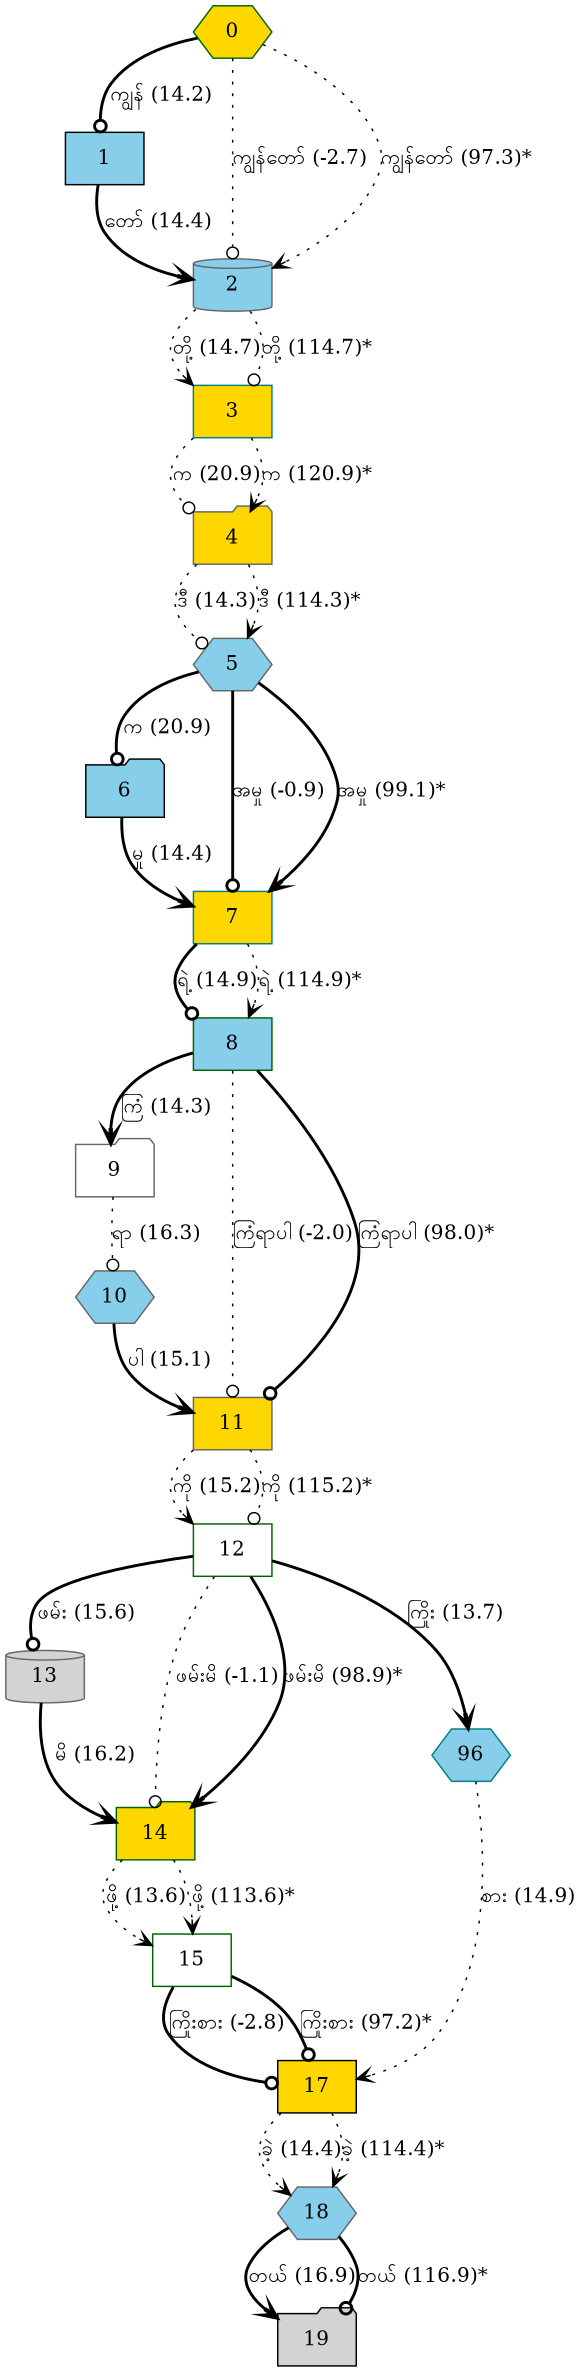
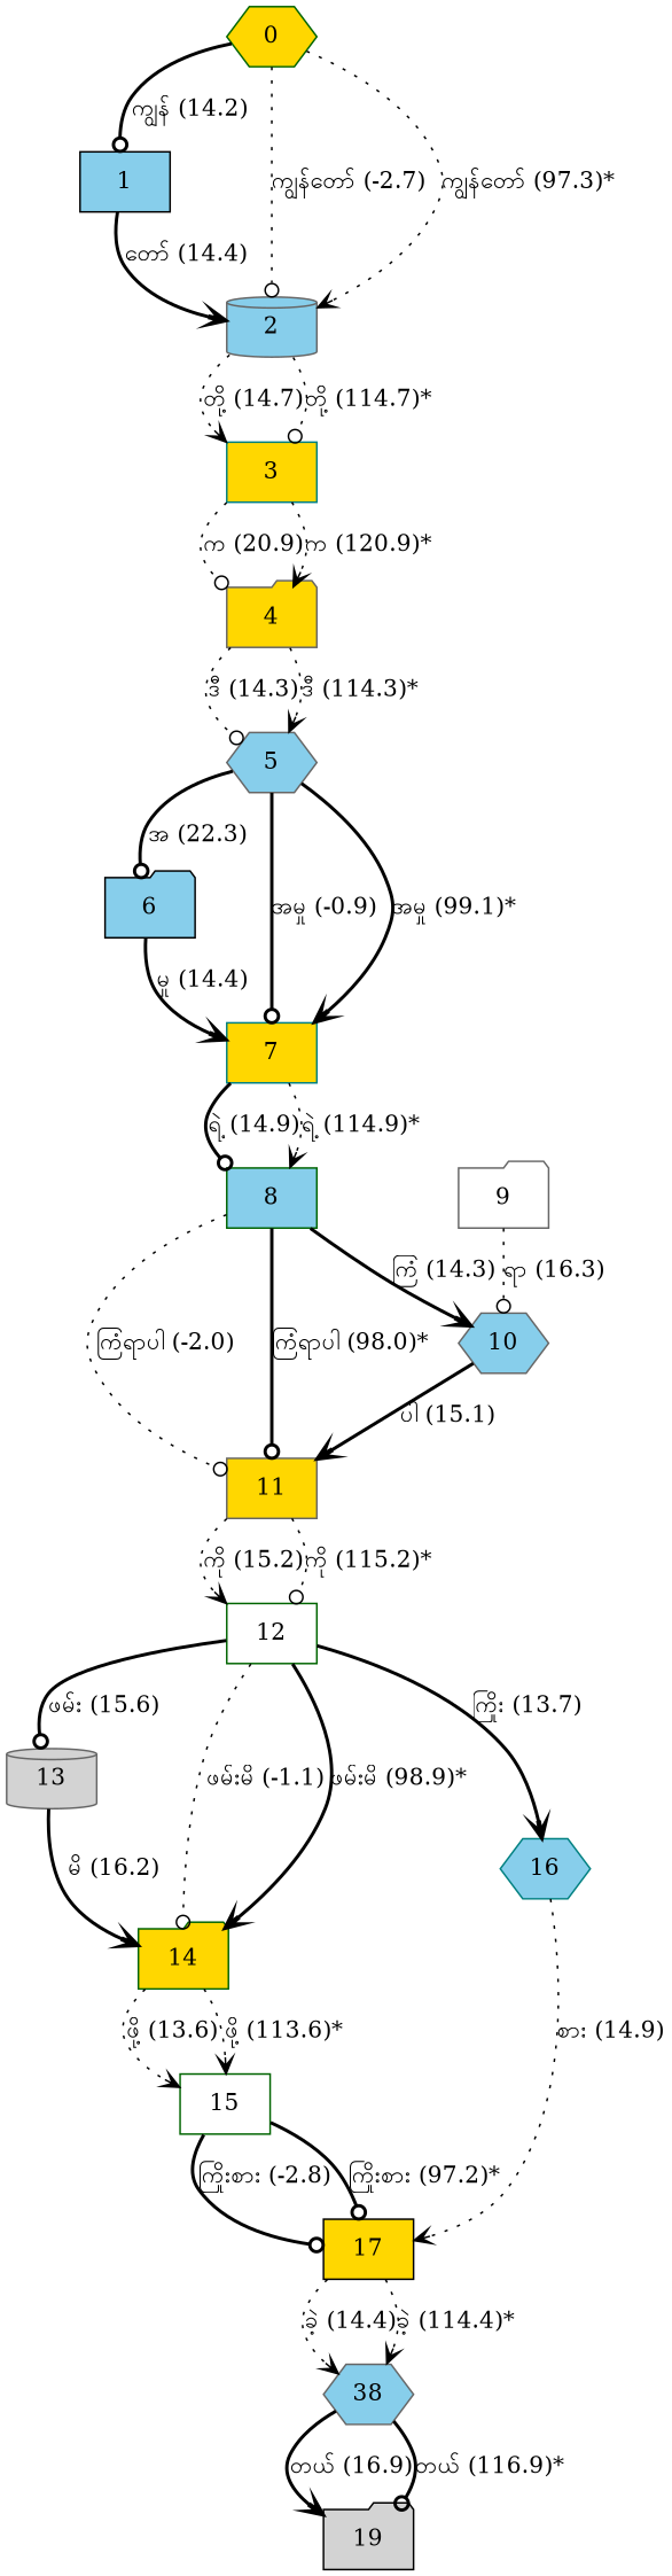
  digraph {
    rankdir=TB
    node [color=gray40 fillcolor=skyblue shape=box style=filled]
    edge [arrowhead=vee style=dotted]
    0 [color=darkgreen fillcolor=gold shape=hexagon]
    1 [color=black]
    2 [shape=cylinder]
    3 [color=teal fillcolor=gold]
    4 [fillcolor=gold shape=folder]
    5 [shape=hexagon]
    6 [color=black shape=folder]
    7 [color=teal fillcolor=gold]
    8 [color=darkgreen]
    9 [fillcolor=white shape=folder]
    11 [fillcolor=gold]
    10 [shape=hexagon]
    12 [color=darkgreen fillcolor=white]
    13 [fillcolor=lightgrey shape=cylinder]
    14 [color=darkgreen fillcolor=gold shape=folder]
-   16 [color=teal shape=hexagon label=96]
+   16 [color=teal shape=hexagon]
    15 [color=darkgreen fillcolor=white]
    17 [color=black fillcolor=gold]
-   18 [shape=hexagon]
+   18 [shape=hexagon label=38]
    19 [color=black fillcolor=lightgrey shape=folder]
    0 -> 1 [arrowhead=odot label="ကျွန် (14.2)" style=bold]
    0 -> 2 [arrowhead=odot label="ကျွန်တော် (-2.7)"]
    0 -> 2 [label="ကျွန်တော် (97.3)*"]
    1 -> 2 [label="တော် (14.4)" style=bold]
    2 -> 3 [label="တို့ (14.7)"]
    2 -> 3 [arrowhead=odot label="တို့ (114.7)*"]
    3 -> 4 [arrowhead=odot label="က (20.9)"]
    3 -> 4 [label="က (120.9)*"]
    4 -> 5 [arrowhead=odot label="ဒီ (14.3)"]
    4 -> 5 [label="ဒီ (114.3)*"]
-   5 -> 6 [arrowhead=odot label="က (20.9)" style=bold]
+   5 -> 6 [arrowhead=odot label="အ (22.3)" style=bold]
    5 -> 7 [arrowhead=odot label="အမှု (-0.9)" style=bold]
    5 -> 7 [label="အမှု (99.1)*" style=bold]
    6 -> 7 [label="မှု (14.4)" style=bold]
    7 -> 8 [arrowhead=odot label="ရဲ့ (14.9)" style=bold]
    7 -> 8 [label="ရဲ့ (114.9)*"]
-   8 -> 9 [label="ကြံ (14.3)" style=bold]
+   8 -> 10 [label="ကြံ (14.3)" style=bold]
    8 -> 11 [arrowhead=odot label="ကြံရာပါ (-2.0)"]
    8 -> 11 [arrowhead=odot label="ကြံရာပါ (98.0)*" style=bold]
    9 -> 10 [arrowhead=odot label="ရာ (16.3)"]
    11 -> 12 [label="ကို (15.2)"]
    11 -> 12 [arrowhead=odot label="ကို (115.2)*"]
    10 -> 11 [label="ပါ (15.1)" style=bold]
    12 -> 13 [arrowhead=odot label="ဖမ်း (15.6)" style=bold]
    12 -> 14 [arrowhead=odot label="ဖမ်းမိ (-1.1)"]
    12 -> 14 [label="ဖမ်းမိ (98.9)*" style=bold]
    12 -> 16 [label="ကြိုး (13.7)" style=bold]
    13 -> 14 [label="မိ (16.2)" style=bold]
    14 -> 15 [label="ဖို့ (13.6)"]
    14 -> 15 [label="ဖို့ (113.6)*"]
    16 -> 17 [label="စား (14.9)"]
    15 -> 17 [arrowhead=odot label="ကြိုးစား (-2.8)" style=bold]
    15 -> 17 [arrowhead=odot label="ကြိုးစား (97.2)*" style=bold]
    17 -> 18 [label="ခဲ့ (14.4)"]
    17 -> 18 [label="ခဲ့ (114.4)*"]
    18 -> 19 [label="တယ် (16.9)" style=bold]
    18 -> 19 [arrowhead=odot label="တယ် (116.9)*" style=bold]
  }
